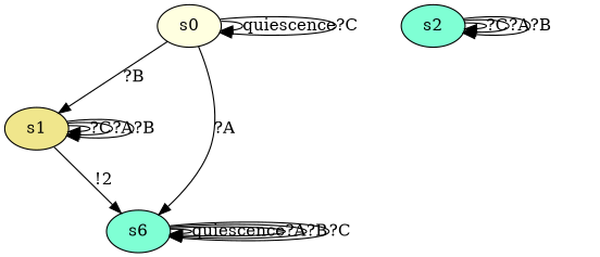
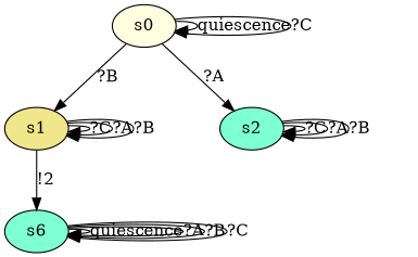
  digraph {
    node [fillcolor=aquamarine style=filled]
    n1 [fillcolor=lightyellow label=s0]
    n2 [fillcolor=khaki label=s1]
    n3 [label=s2]
    n4 [label=s6]
    n1 -> n1 [label=quiescence]
    n1 -> n1 [label="?C"]
    n1 -> n2 [label="?B"]
-   n1 -> n4 [label="?A"]
+   n1 -> n3 [label="?A"]
    n2 -> n2 [label="?C"]
    n2 -> n2 [label="?A"]
    n2 -> n2 [label="?B"]
    n2 -> n4 [label="!2"]
    n3 -> n3 [label="?C"]
    n3 -> n3 [label="?A"]
    n3 -> n3 [label="?B"]
    n4 -> n4 [label=quiescence]
    n4 -> n4 [label="?A"]
    n4 -> n4 [label="?B"]
    n4 -> n4 [label="?C"]
  }
